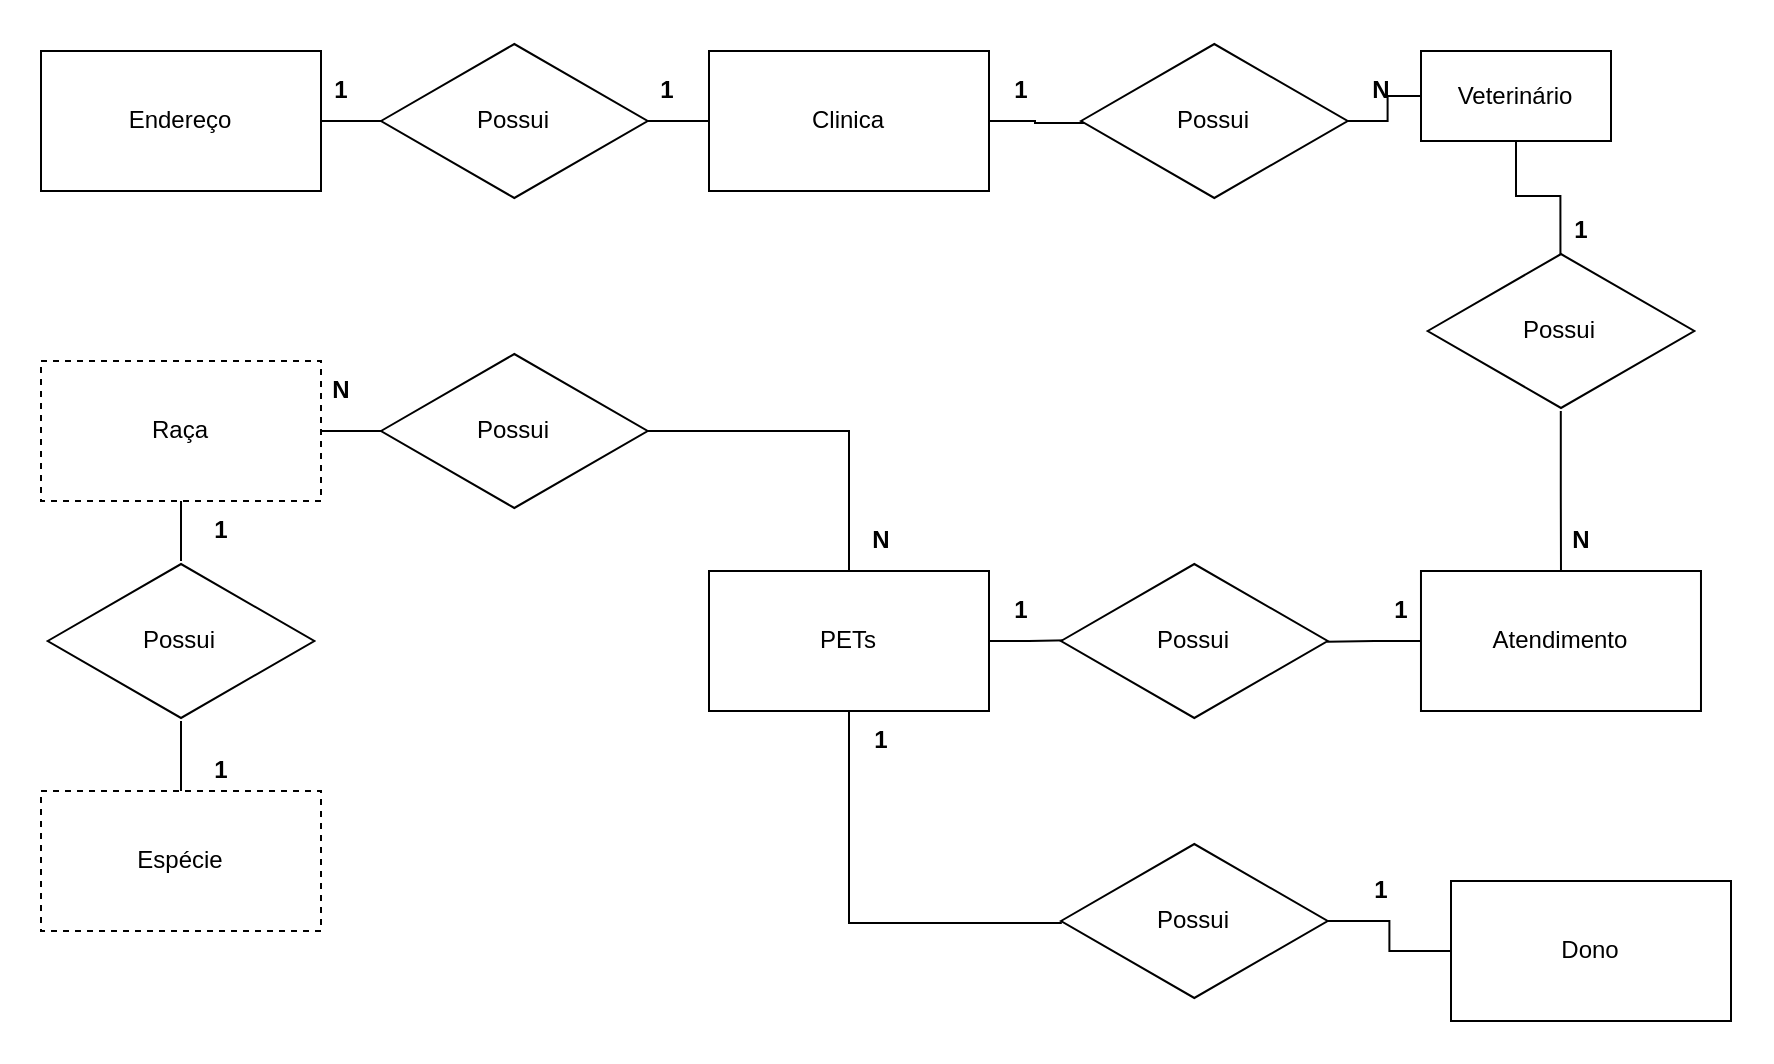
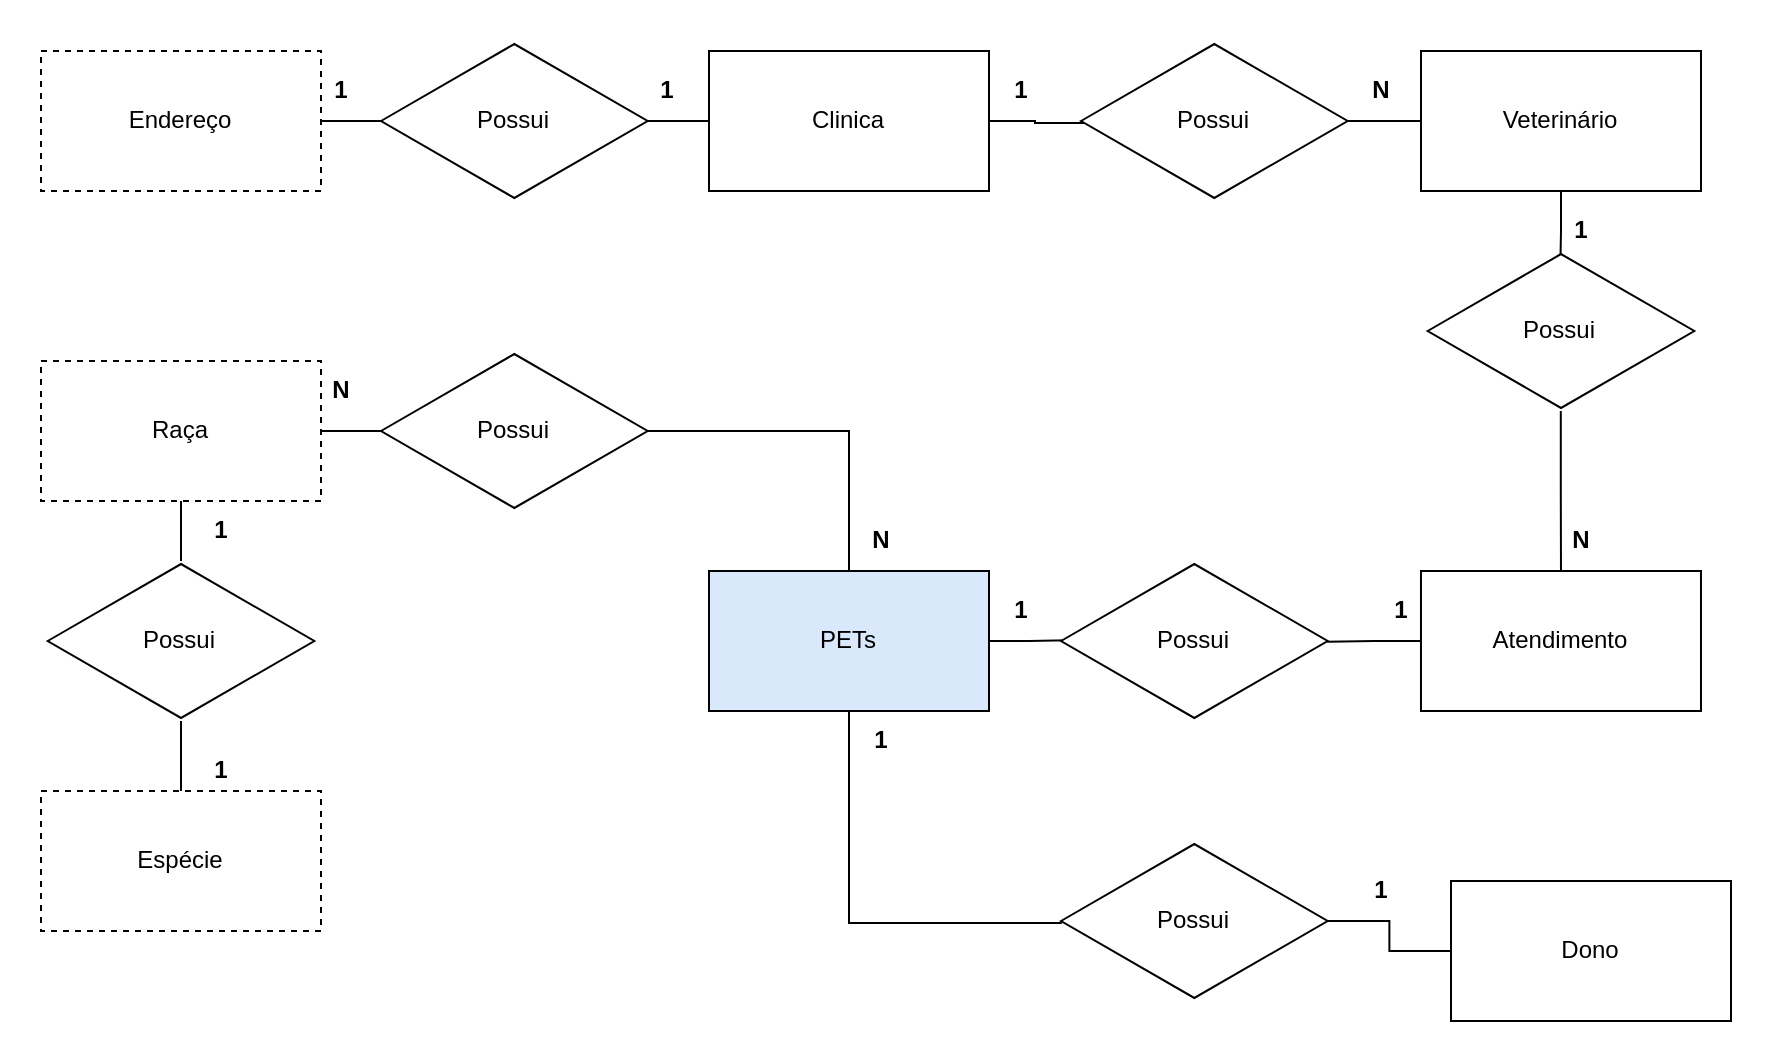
  <mxCell id="0" />
  <mxCell id="1" parent="0" />
  <mxCell id="2" style="edgeStyle=orthogonalEdgeStyle;rounded=0;orthogonalLoop=1;jettySize=auto;html=1;entryX=0.028;entryY=0.512;entryDx=0;entryDy=0;entryPerimeter=0;endArrow=none;endFill=0;" edge="1" parent="1" source="3" target="9"><mxGeometry relative="1" as="geometry" /></mxCell>
  <mxCell id="3" value="Clinica" style="rounded=0;whiteSpace=wrap;html=1;" vertex="1" parent="1"><mxGeometry x="354" y="25" width="140" height="70" as="geometry" /></mxCell>
  <mxCell id="4" style="edgeStyle=orthogonalEdgeStyle;rounded=0;orthogonalLoop=1;jettySize=auto;html=1;entryX=0;entryY=0.5;entryDx=0;entryDy=0;endArrow=none;endFill=0;" edge="1" parent="1" source="6" target="3"><mxGeometry relative="1" as="geometry" /></mxCell>
  <mxCell id="5" style="edgeStyle=orthogonalEdgeStyle;rounded=0;orthogonalLoop=1;jettySize=auto;html=1;entryX=1;entryY=0.5;entryDx=0;entryDy=0;endArrow=none;endFill=0;" edge="1" parent="1" source="6" target="7"><mxGeometry relative="1" as="geometry" /></mxCell>
  <mxCell id="6" value="Possui" style="html=1;whiteSpace=wrap;aspect=fixed;shape=isoRectangle;" vertex="1" parent="1"><mxGeometry x="190" y="20" width="133.33" height="80" as="geometry" /></mxCell>
- <mxCell id="7" value="Endereço" style="rounded=0;whiteSpace=wrap;html=1;" vertex="1" parent="1"><mxGeometry x="20" y="25" width="140" height="70" as="geometry" /></mxCell>
+ <mxCell id="7" value="Endereço" style="rounded=0;whiteSpace=wrap;html=1;dashed=1;" vertex="1" parent="1"><mxGeometry x="20" y="25" width="140" height="70" as="geometry" /></mxCell>
  <mxCell id="8" style="edgeStyle=orthogonalEdgeStyle;rounded=0;orthogonalLoop=1;jettySize=auto;html=1;entryX=0;entryY=0.5;entryDx=0;entryDy=0;endArrow=none;endFill=0;" edge="1" parent="1" source="9" target="11"><mxGeometry relative="1" as="geometry" /></mxCell>
  <mxCell id="9" value="Possui" style="html=1;whiteSpace=wrap;aspect=fixed;shape=isoRectangle;" vertex="1" parent="1"><mxGeometry x="540" y="20" width="133.33" height="80" as="geometry" /></mxCell>
  <mxCell id="10" style="edgeStyle=orthogonalEdgeStyle;rounded=0;orthogonalLoop=1;jettySize=auto;html=1;entryX=0.498;entryY=0.05;entryDx=0;entryDy=0;entryPerimeter=0;endArrow=none;endFill=0;" edge="1" parent="1" source="11" target="15"><mxGeometry relative="1" as="geometry" /></mxCell>
- <mxCell id="11" value="&lt;font style=&quot;font-size: 12px&quot;&gt;Veterinário&lt;/font&gt;" style="rounded=0;whiteSpace=wrap;html=1;" vertex="1" parent="1"><mxGeometry x="710" y="25" width="95" height="45" as="geometry" /></mxCell>
+ <mxCell id="11" value="&lt;font style=&quot;font-size: 12px&quot;&gt;Veterinário&lt;/font&gt;" style="rounded=0;whiteSpace=wrap;html=1;" vertex="1" parent="1"><mxGeometry x="710" y="25" width="140" height="70" as="geometry" /></mxCell>
  <mxCell id="12" style="edgeStyle=orthogonalEdgeStyle;rounded=0;orthogonalLoop=1;jettySize=auto;html=1;entryX=0.998;entryY=0.504;entryDx=0;entryDy=0;entryPerimeter=0;endArrow=none;endFill=0;" edge="1" parent="1" source="13" target="19"><mxGeometry relative="1" as="geometry" /></mxCell>
  <mxCell id="13" value="&lt;font style=&quot;font-size: 12px&quot;&gt;Atendimento&lt;/font&gt;" style="rounded=0;whiteSpace=wrap;html=1;" vertex="1" parent="1"><mxGeometry x="709.99" y="285" width="140" height="70" as="geometry" /></mxCell>
  <mxCell id="14" style="edgeStyle=orthogonalEdgeStyle;rounded=0;orthogonalLoop=1;jettySize=auto;html=1;entryX=0.5;entryY=0;entryDx=0;entryDy=0;endArrow=none;endFill=0;" edge="1" parent="1" source="15" target="13"><mxGeometry relative="1" as="geometry" /></mxCell>
  <mxCell id="15" value="Possui" style="html=1;whiteSpace=wrap;aspect=fixed;shape=isoRectangle;" vertex="1" parent="1"><mxGeometry x="713.33" y="125" width="133.33" height="80" as="geometry" /></mxCell>
  <mxCell id="16" style="edgeStyle=orthogonalEdgeStyle;rounded=0;orthogonalLoop=1;jettySize=auto;html=1;entryX=0.028;entryY=0.496;entryDx=0;entryDy=0;entryPerimeter=0;endArrow=none;endFill=0;" edge="1" parent="1" source="18" target="19"><mxGeometry relative="1" as="geometry" /></mxCell>
  <mxCell id="17" style="edgeStyle=orthogonalEdgeStyle;rounded=0;orthogonalLoop=1;jettySize=auto;html=1;entryX=0.003;entryY=0.512;entryDx=0;entryDy=0;entryPerimeter=0;endArrow=none;endFill=0;" edge="1" parent="1" source="18" target="27"><mxGeometry relative="1" as="geometry"><Array as="points"><mxPoint x="424" y="461" /></Array></mxGeometry></mxCell>
- <mxCell id="18" value="PETs" style="rounded=0;whiteSpace=wrap;html=1;" vertex="1" parent="1"><mxGeometry x="354" y="285" width="140" height="70" as="geometry" /></mxCell>
+ <mxCell id="18" value="PETs" style="rounded=0;whiteSpace=wrap;html=1;fillColor=#dae8fc;" vertex="1" parent="1"><mxGeometry x="354" y="285" width="140" height="70" as="geometry" /></mxCell>
  <mxCell id="19" value="Possui" style="html=1;whiteSpace=wrap;aspect=fixed;shape=isoRectangle;" vertex="1" parent="1"><mxGeometry x="530" y="280" width="133.33" height="80" as="geometry" /></mxCell>
  <mxCell id="20" style="edgeStyle=orthogonalEdgeStyle;rounded=0;orthogonalLoop=1;jettySize=auto;html=1;entryX=0.5;entryY=0;entryDx=0;entryDy=0;endArrow=none;endFill=0;" edge="1" parent="1" source="22" target="18"><mxGeometry relative="1" as="geometry" /></mxCell>
  <mxCell id="21" style="edgeStyle=orthogonalEdgeStyle;rounded=0;orthogonalLoop=1;jettySize=auto;html=1;entryX=1;entryY=0.5;entryDx=0;entryDy=0;endArrow=none;endFill=0;" edge="1" parent="1" source="22" target="24"><mxGeometry relative="1" as="geometry" /></mxCell>
  <mxCell id="22" value="Possui" style="html=1;whiteSpace=wrap;aspect=fixed;shape=isoRectangle;" vertex="1" parent="1"><mxGeometry x="190" y="175" width="133.33" height="80" as="geometry" /></mxCell>
  <mxCell id="23" style="edgeStyle=orthogonalEdgeStyle;rounded=0;orthogonalLoop=1;jettySize=auto;html=1;endArrow=none;endFill=0;" edge="1" parent="1" source="24" target="30"><mxGeometry relative="1" as="geometry" /></mxCell>
  <mxCell id="24" value="Raça" style="rounded=0;whiteSpace=wrap;html=1;dashed=1;" vertex="1" parent="1"><mxGeometry x="20" y="180" width="140" height="70" as="geometry" /></mxCell>
  <mxCell id="25" value="Dono" style="rounded=0;whiteSpace=wrap;html=1;" vertex="1" parent="1"><mxGeometry x="725" y="440" width="140" height="70" as="geometry" /></mxCell>
  <mxCell id="26" style="edgeStyle=orthogonalEdgeStyle;rounded=0;orthogonalLoop=1;jettySize=auto;html=1;entryX=0;entryY=0.5;entryDx=0;entryDy=0;endArrow=none;endFill=0;" edge="1" parent="1" source="27" target="25"><mxGeometry relative="1" as="geometry" /></mxCell>
  <mxCell id="27" value="Possui" style="html=1;whiteSpace=wrap;aspect=fixed;shape=isoRectangle;" vertex="1" parent="1"><mxGeometry x="530" y="420" width="133.33" height="80" as="geometry" /></mxCell>
  <mxCell id="28" value="Espécie" style="rounded=0;whiteSpace=wrap;html=1;dashed=1;" vertex="1" parent="1"><mxGeometry x="20" y="395" width="140" height="70" as="geometry" /></mxCell>
  <mxCell id="29" style="edgeStyle=orthogonalEdgeStyle;rounded=0;orthogonalLoop=1;jettySize=auto;html=1;entryX=0.5;entryY=0;entryDx=0;entryDy=0;endArrow=none;endFill=0;" edge="1" parent="1" source="30" target="28"><mxGeometry relative="1" as="geometry" /></mxCell>
  <mxCell id="30" value="Possui" style="html=1;whiteSpace=wrap;aspect=fixed;shape=isoRectangle;" vertex="1" parent="1"><mxGeometry x="23.34" y="280" width="133.33" height="80" as="geometry" /></mxCell>
  <mxCell id="31" value="&lt;b&gt;1&lt;/b&gt;" style="text;html=1;align=center;verticalAlign=middle;resizable=0;points=[];autosize=1;strokeColor=none;" vertex="1" parent="1"><mxGeometry x="160" y="35" width="20" height="20" as="geometry" /></mxCell>
  <mxCell id="32" value="&lt;b&gt;1&lt;/b&gt;" style="text;html=1;align=center;verticalAlign=middle;resizable=0;points=[];autosize=1;strokeColor=none;" vertex="1" parent="1"><mxGeometry x="323.33" y="35" width="20" height="20" as="geometry" /></mxCell>
  <mxCell id="33" value="&lt;b&gt;1&lt;/b&gt;" style="text;html=1;align=center;verticalAlign=middle;resizable=0;points=[];autosize=1;strokeColor=none;" vertex="1" parent="1"><mxGeometry x="500" y="35" width="20" height="20" as="geometry" /></mxCell>
  <mxCell id="34" value="&lt;b&gt;N&lt;/b&gt;" style="text;html=1;align=center;verticalAlign=middle;resizable=0;points=[];autosize=1;strokeColor=none;" vertex="1" parent="1"><mxGeometry x="680" y="35" width="20" height="20" as="geometry" /></mxCell>
  <mxCell id="35" value="&lt;b&gt;N&lt;/b&gt;" style="text;html=1;align=center;verticalAlign=middle;resizable=0;points=[];autosize=1;strokeColor=none;" vertex="1" parent="1"><mxGeometry x="780" y="260" width="20" height="20" as="geometry" /></mxCell>
  <mxCell id="36" value="&lt;b&gt;1&lt;/b&gt;" style="text;html=1;align=center;verticalAlign=middle;resizable=0;points=[];autosize=1;strokeColor=none;" vertex="1" parent="1"><mxGeometry x="780" y="105" width="20" height="20" as="geometry" /></mxCell>
  <mxCell id="37" value="&lt;b&gt;1&lt;/b&gt;" style="text;html=1;align=center;verticalAlign=middle;resizable=0;points=[];autosize=1;strokeColor=none;" vertex="1" parent="1"><mxGeometry x="689.99" y="295" width="20" height="20" as="geometry" /></mxCell>
  <mxCell id="38" value="&lt;b&gt;1&lt;/b&gt;" style="text;html=1;align=center;verticalAlign=middle;resizable=0;points=[];autosize=1;strokeColor=none;" vertex="1" parent="1"><mxGeometry x="500" y="295" width="20" height="20" as="geometry" /></mxCell>
  <mxCell id="39" value="&lt;b&gt;N&lt;/b&gt;" style="text;html=1;align=center;verticalAlign=middle;resizable=0;points=[];autosize=1;strokeColor=none;" vertex="1" parent="1"><mxGeometry x="160" y="185" width="20" height="20" as="geometry" /></mxCell>
  <mxCell id="40" value="&lt;b&gt;1&lt;/b&gt;" style="text;html=1;align=center;verticalAlign=middle;resizable=0;points=[];autosize=1;strokeColor=none;" vertex="1" parent="1"><mxGeometry x="100" y="375" width="20" height="20" as="geometry" /></mxCell>
  <mxCell id="41" value="&lt;b&gt;1&lt;/b&gt;" style="text;html=1;align=center;verticalAlign=middle;resizable=0;points=[];autosize=1;strokeColor=none;" vertex="1" parent="1"><mxGeometry x="680" y="435" width="20" height="20" as="geometry" /></mxCell>
  <mxCell id="42" value="&lt;b&gt;1&lt;/b&gt;" style="text;html=1;align=center;verticalAlign=middle;resizable=0;points=[];autosize=1;strokeColor=none;" vertex="1" parent="1"><mxGeometry x="430" y="360" width="20" height="20" as="geometry" /></mxCell>
  <mxCell id="43" value="&lt;b&gt;N&lt;/b&gt;" style="text;html=1;align=center;verticalAlign=middle;resizable=0;points=[];autosize=1;strokeColor=none;" vertex="1" parent="1"><mxGeometry x="430" y="260" width="20" height="20" as="geometry" /></mxCell>
  <mxCell id="44" value="&lt;b&gt;1&lt;/b&gt;" style="text;html=1;align=center;verticalAlign=middle;resizable=0;points=[];autosize=1;strokeColor=none;" vertex="1" parent="1"><mxGeometry x="100" y="255" width="20" height="20" as="geometry" /></mxCell>
